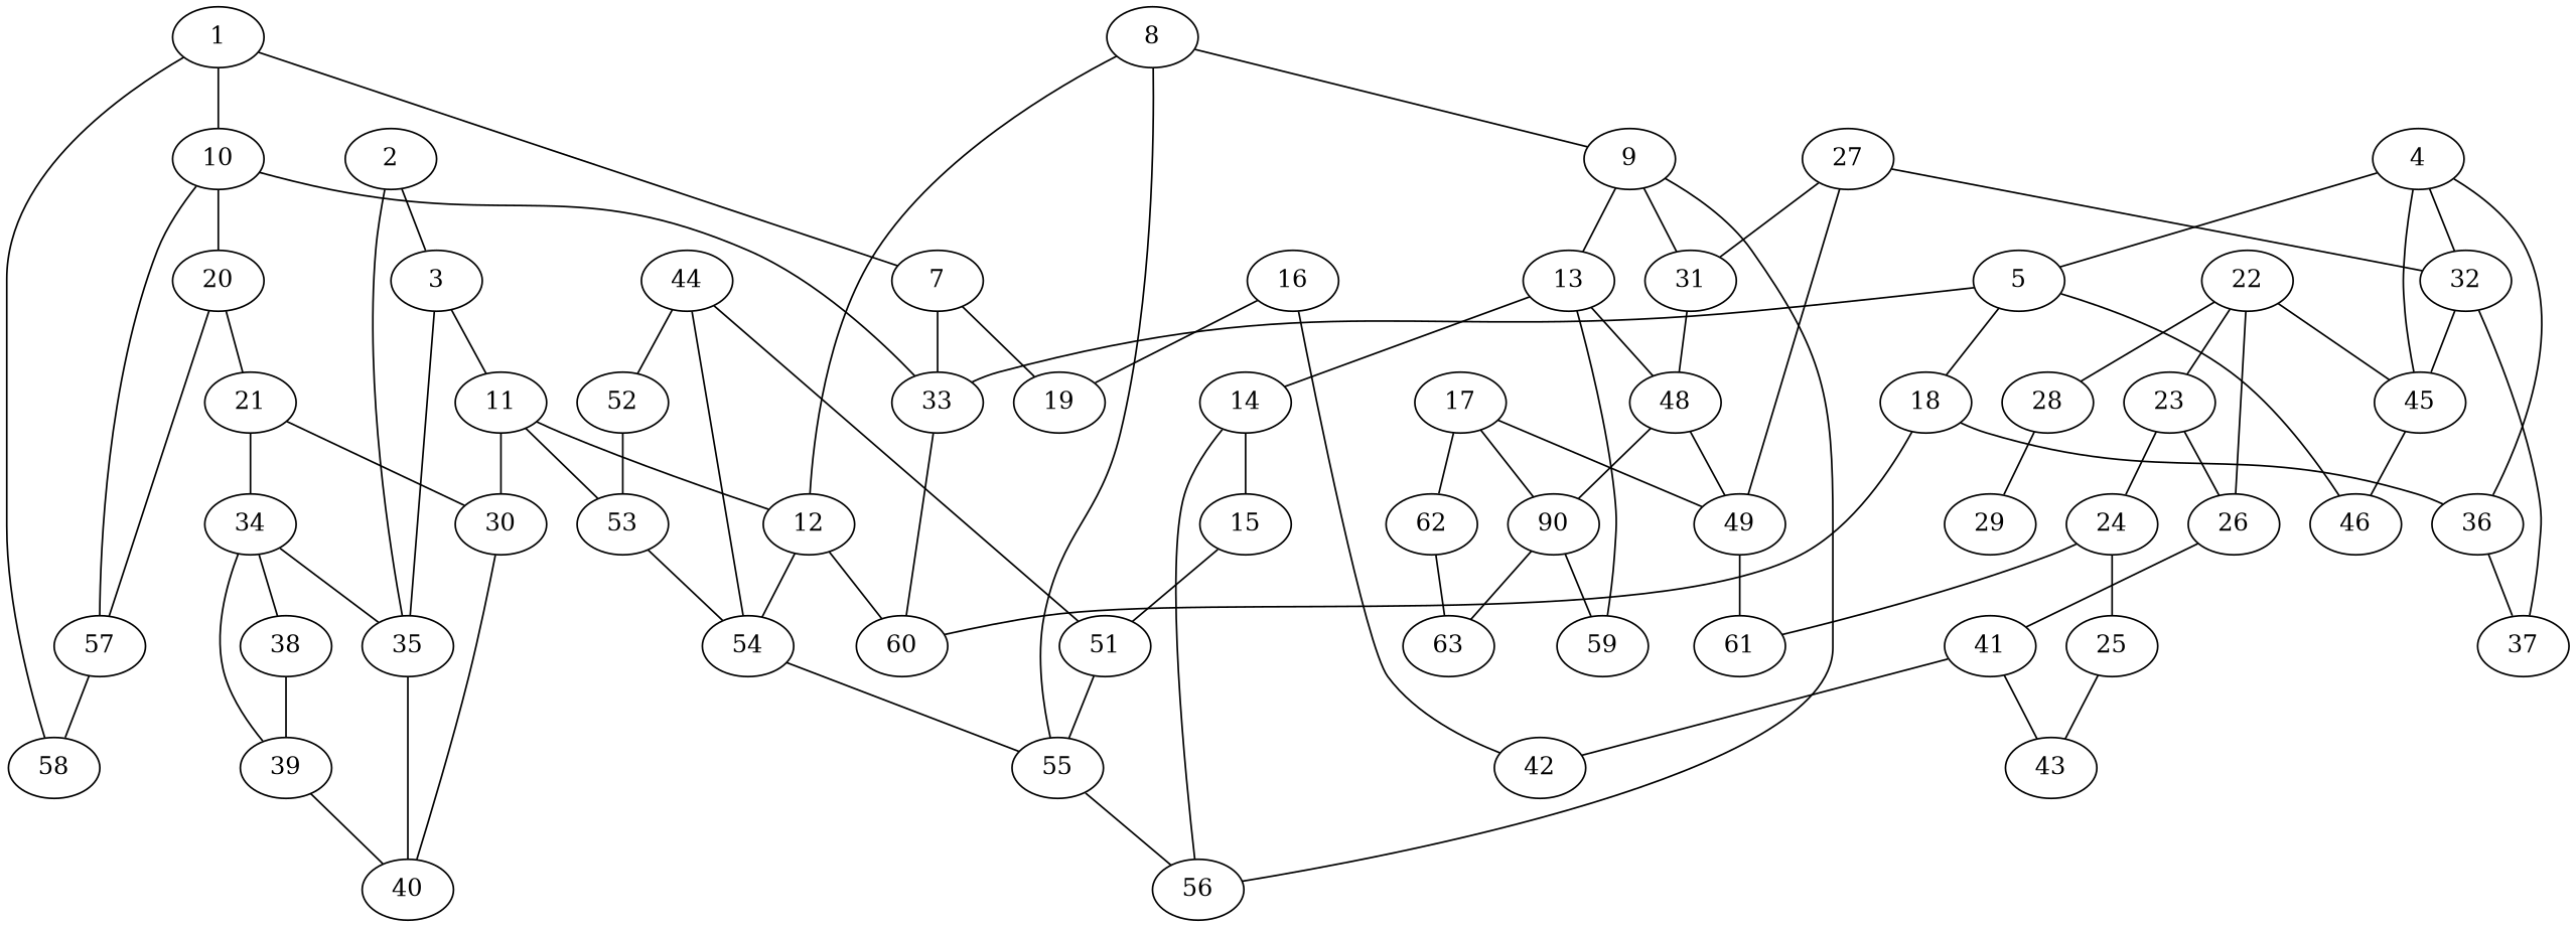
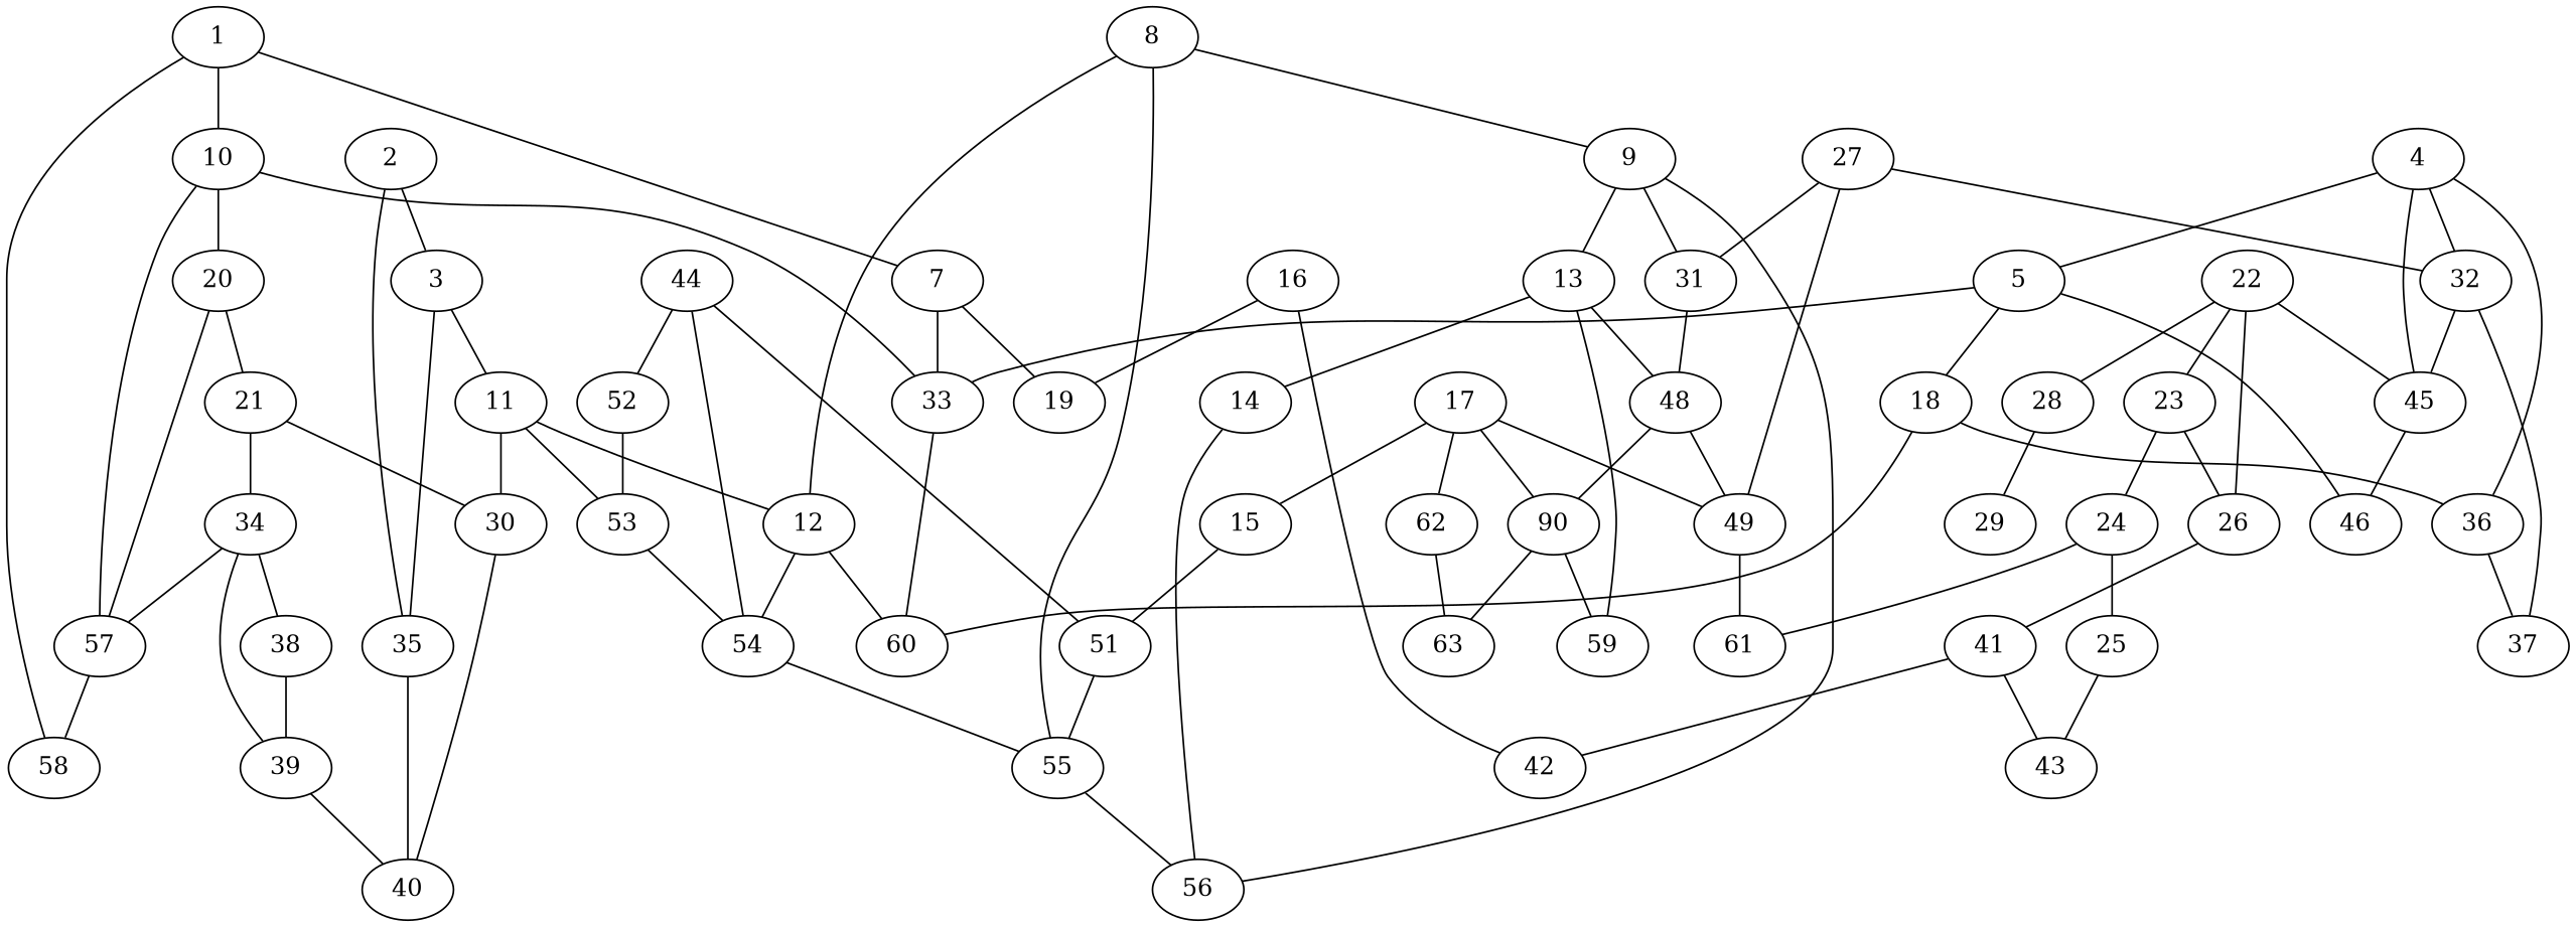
  graph {
    20
    21
    57
    34
    30
    58
    39
    38
    40
    2
    35
    3
    11
    53
    12
    7
    33
    19
    60
    10
    41
    43
    42
    5
    46
    18
    36
    37
    44
    51
    52
    54
    55
    56
    28
    29
    22
    23
    26
    45
    24
    61
    25
    48
    49
    n46 [label=90]
    59
    63
    27
    31
    32
    17
    62
    13
    14
    15
    9
    16
    1
    8
    4
    20 -- 21
    20 -- 57
    21 -- 34
    21 -- 30
    57 -- 58
-   34 -- 35
+   34 -- 57
    34 -- 39
    34 -- 38
    30 -- 40
    39 -- 40
    38 -- 39
    2 -- 35
    2 -- 3
    35 -- 40
    3 -- 35
    3 -- 11
    11 -- 30
    11 -- 53
    11 -- 12
    53 -- 54
    12 -- 60
    12 -- 54
    7 -- 33
    7 -- 19
    33 -- 60
    10 -- 20
    10 -- 57
    10 -- 33
    41 -- 43
    41 -- 42
    5 -- 33
    5 -- 46
    5 -- 18
    18 -- 60
    18 -- 36
    36 -- 37
    44 -- 51
    44 -- 52
    44 -- 54
    51 -- 55
    52 -- 53
    54 -- 55
    55 -- 56
    28 -- 29
    22 -- 28
    22 -- 23
    22 -- 26
    22 -- 45
    23 -- 26
    23 -- 24
    26 -- 41
    45 -- 46
    24 -- 61
    24 -- 25
    25 -- 43
    48 -- 49
    48 -- n46
    49 -- 61
    n46 -- 59
    n46 -- 63
    27 -- 49
    27 -- 31
    27 -- 32
    31 -- 48
    32 -- 37
    32 -- 45
    17 -- 49
    17 -- n46
    17 -- 62
    62 -- 63
    13 -- 48
    13 -- 59
    13 -- 14
    14 -- 56
-   14 -- 15
+   17 -- 15
    15 -- 51
    9 -- 56
    9 -- 31
    9 -- 13
    16 -- 19
    16 -- 42
    1 -- 58
    1 -- 7
    1 -- 10
    8 -- 12
    8 -- 55
    8 -- 9
    4 -- 5
    4 -- 36
    4 -- 45
    4 -- 32
  }
